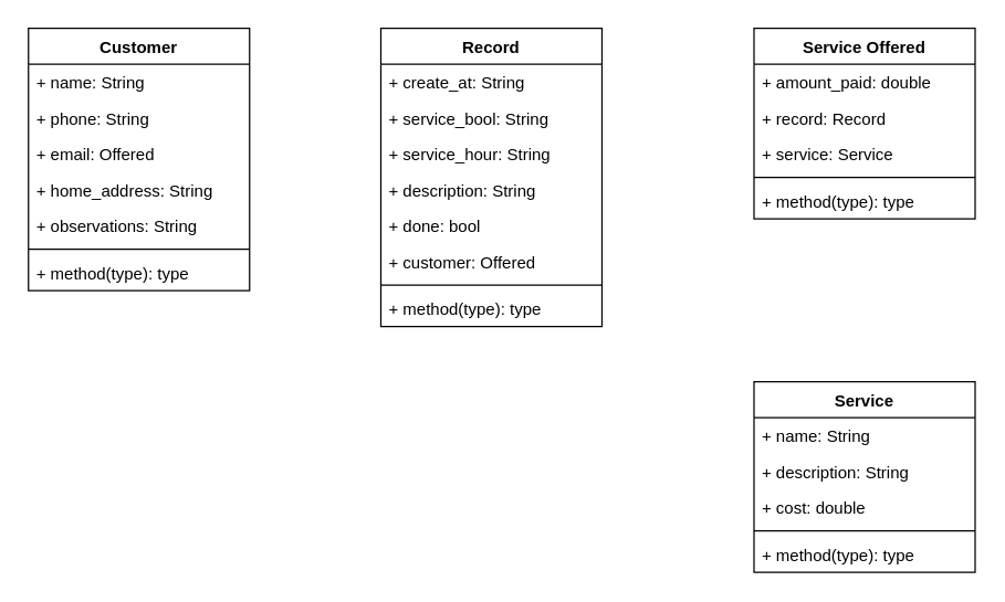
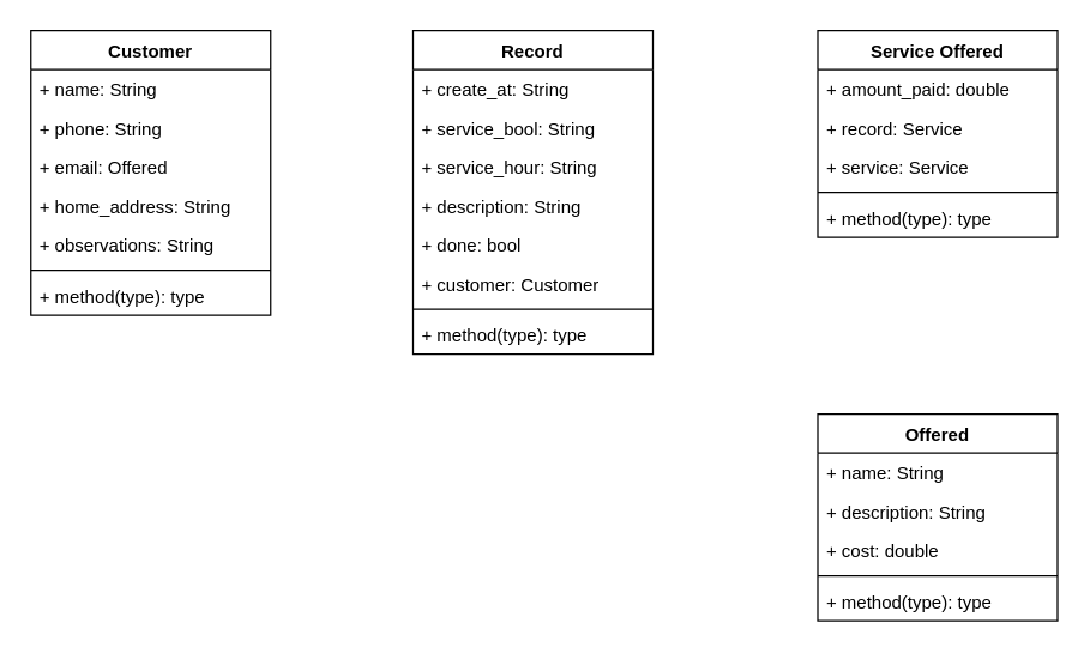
  <mxCell id="0" />
  <mxCell id="1" parent="0" />
  <mxCell id="2" value="Record" style="swimlane;fontStyle=1;align=center;verticalAlign=top;childLayout=stackLayout;horizontal=1;startSize=26;horizontalStack=0;resizeParent=1;resizeParentMax=0;resizeLast=0;collapsible=1;marginBottom=0;" vertex="1" parent="1"><mxGeometry x="275" y="20" width="160" height="216" as="geometry" /></mxCell>
  <mxCell id="3" value="+ create_at: String" style="text;strokeColor=none;fillColor=none;align=left;verticalAlign=top;spacingLeft=4;spacingRight=4;overflow=hidden;rotatable=0;points=[[0,0.5],[1,0.5]];portConstraint=eastwest;" vertex="1" parent="2"><mxGeometry y="26" width="160" height="26" as="geometry" /></mxCell>
  <mxCell id="4" value="+ service_bool: String" style="text;strokeColor=none;fillColor=none;align=left;verticalAlign=top;spacingLeft=4;spacingRight=4;overflow=hidden;rotatable=0;points=[[0,0.5],[1,0.5]];portConstraint=eastwest;" vertex="1" parent="2"><mxGeometry y="52" width="160" height="26" as="geometry" /></mxCell>
  <mxCell id="5" value="+ service_hour: String" style="text;strokeColor=none;fillColor=none;align=left;verticalAlign=top;spacingLeft=4;spacingRight=4;overflow=hidden;rotatable=0;points=[[0,0.5],[1,0.5]];portConstraint=eastwest;" vertex="1" parent="2"><mxGeometry y="78" width="160" height="26" as="geometry" /></mxCell>
  <mxCell id="6" value="+ description: String" style="text;strokeColor=none;fillColor=none;align=left;verticalAlign=top;spacingLeft=4;spacingRight=4;overflow=hidden;rotatable=0;points=[[0,0.5],[1,0.5]];portConstraint=eastwest;" vertex="1" parent="2"><mxGeometry y="104" width="160" height="26" as="geometry" /></mxCell>
  <mxCell id="7" value="+ done: bool" style="text;strokeColor=none;fillColor=none;align=left;verticalAlign=top;spacingLeft=4;spacingRight=4;overflow=hidden;rotatable=0;points=[[0,0.5],[1,0.5]];portConstraint=eastwest;" vertex="1" parent="2"><mxGeometry y="130" width="160" height="26" as="geometry" /></mxCell>
- <mxCell id="8" value="+ customer: Offered" style="text;strokeColor=none;fillColor=none;align=left;verticalAlign=top;spacingLeft=4;spacingRight=4;overflow=hidden;rotatable=0;points=[[0,0.5],[1,0.5]];portConstraint=eastwest;" vertex="1" parent="2"><mxGeometry y="156" width="160" height="26" as="geometry" /></mxCell>
+ <mxCell id="8" value="+ customer: Customer" style="text;strokeColor=none;fillColor=none;align=left;verticalAlign=top;spacingLeft=4;spacingRight=4;overflow=hidden;rotatable=0;points=[[0,0.5],[1,0.5]];portConstraint=eastwest;" vertex="1" parent="2"><mxGeometry y="156" width="160" height="26" as="geometry" /></mxCell>
  <mxCell id="9" value="" style="line;strokeWidth=1;fillColor=none;align=left;verticalAlign=middle;spacingTop=-1;spacingLeft=3;spacingRight=3;rotatable=0;labelPosition=right;points=[];portConstraint=eastwest;" vertex="1" parent="2"><mxGeometry y="182" width="160" height="8" as="geometry" /></mxCell>
  <mxCell id="10" value="+ method(type): type" style="text;strokeColor=none;fillColor=none;align=left;verticalAlign=top;spacingLeft=4;spacingRight=4;overflow=hidden;rotatable=0;points=[[0,0.5],[1,0.5]];portConstraint=eastwest;" vertex="1" parent="2"><mxGeometry y="190" width="160" height="26" as="geometry" /></mxCell>
  <mxCell id="11" value="Service Offered" style="swimlane;fontStyle=1;align=center;verticalAlign=top;childLayout=stackLayout;horizontal=1;startSize=26;horizontalStack=0;resizeParent=1;resizeParentMax=0;resizeLast=0;collapsible=1;marginBottom=0;rounded=0;" vertex="1" parent="1"><mxGeometry x="545" y="20" width="160" height="138" as="geometry" /></mxCell>
  <mxCell id="12" value="+ amount_paid: double" style="text;strokeColor=none;fillColor=none;align=left;verticalAlign=top;spacingLeft=4;spacingRight=4;overflow=hidden;rotatable=0;points=[[0,0.5],[1,0.5]];portConstraint=eastwest;" vertex="1" parent="11"><mxGeometry y="26" width="160" height="26" as="geometry" /></mxCell>
- <mxCell id="13" value="+ record: Record" style="text;strokeColor=none;fillColor=none;align=left;verticalAlign=top;spacingLeft=4;spacingRight=4;overflow=hidden;rotatable=0;points=[[0,0.5],[1,0.5]];portConstraint=eastwest;" vertex="1" parent="11"><mxGeometry y="52" width="160" height="26" as="geometry" /></mxCell>
+ <mxCell id="13" value="+ record: Service" style="text;strokeColor=none;fillColor=none;align=left;verticalAlign=top;spacingLeft=4;spacingRight=4;overflow=hidden;rotatable=0;points=[[0,0.5],[1,0.5]];portConstraint=eastwest;" vertex="1" parent="11"><mxGeometry y="52" width="160" height="26" as="geometry" /></mxCell>
  <mxCell id="14" value="+ service: Service" style="text;strokeColor=none;fillColor=none;align=left;verticalAlign=top;spacingLeft=4;spacingRight=4;overflow=hidden;rotatable=0;points=[[0,0.5],[1,0.5]];portConstraint=eastwest;" vertex="1" parent="11"><mxGeometry y="78" width="160" height="26" as="geometry" /></mxCell>
  <mxCell id="15" value="" style="line;strokeWidth=1;fillColor=none;align=left;verticalAlign=middle;spacingTop=-1;spacingLeft=3;spacingRight=3;rotatable=0;labelPosition=right;points=[];portConstraint=eastwest;" vertex="1" parent="11"><mxGeometry y="104" width="160" height="8" as="geometry" /></mxCell>
  <mxCell id="16" value="+ method(type): type" style="text;strokeColor=none;fillColor=none;align=left;verticalAlign=top;spacingLeft=4;spacingRight=4;overflow=hidden;rotatable=0;points=[[0,0.5],[1,0.5]];portConstraint=eastwest;" vertex="1" parent="11"><mxGeometry y="112" width="160" height="26" as="geometry" /></mxCell>
  <mxCell id="17" value="Customer" style="swimlane;fontStyle=1;align=center;verticalAlign=top;childLayout=stackLayout;horizontal=1;startSize=26;horizontalStack=0;resizeParent=1;resizeParentMax=0;resizeLast=0;collapsible=1;marginBottom=0;" vertex="1" parent="1"><mxGeometry x="20" y="20" width="160" height="190" as="geometry" /></mxCell>
  <mxCell id="18" value="+ name: String" style="text;strokeColor=none;fillColor=none;align=left;verticalAlign=top;spacingLeft=4;spacingRight=4;overflow=hidden;rotatable=0;points=[[0,0.5],[1,0.5]];portConstraint=eastwest;" vertex="1" parent="17"><mxGeometry y="26" width="160" height="26" as="geometry" /></mxCell>
  <mxCell id="19" value="+ phone: String" style="text;strokeColor=none;fillColor=none;align=left;verticalAlign=top;spacingLeft=4;spacingRight=4;overflow=hidden;rotatable=0;points=[[0,0.5],[1,0.5]];portConstraint=eastwest;" vertex="1" parent="17"><mxGeometry y="52" width="160" height="26" as="geometry" /></mxCell>
  <mxCell id="20" value="+ email: Offered" style="text;strokeColor=none;fillColor=none;align=left;verticalAlign=top;spacingLeft=4;spacingRight=4;overflow=hidden;rotatable=0;points=[[0,0.5],[1,0.5]];portConstraint=eastwest;" vertex="1" parent="17"><mxGeometry y="78" width="160" height="26" as="geometry" /></mxCell>
  <mxCell id="21" value="+ home_address: String" style="text;strokeColor=none;fillColor=none;align=left;verticalAlign=top;spacingLeft=4;spacingRight=4;overflow=hidden;rotatable=0;points=[[0,0.5],[1,0.5]];portConstraint=eastwest;" vertex="1" parent="17"><mxGeometry y="104" width="160" height="26" as="geometry" /></mxCell>
  <mxCell id="22" value="+ observations: String" style="text;strokeColor=none;fillColor=none;align=left;verticalAlign=top;spacingLeft=4;spacingRight=4;overflow=hidden;rotatable=0;points=[[0,0.5],[1,0.5]];portConstraint=eastwest;" vertex="1" parent="17"><mxGeometry y="130" width="160" height="26" as="geometry" /></mxCell>
  <mxCell id="23" value="" style="line;strokeWidth=1;fillColor=none;align=left;verticalAlign=middle;spacingTop=-1;spacingLeft=3;spacingRight=3;rotatable=0;labelPosition=right;points=[];portConstraint=eastwest;" vertex="1" parent="17"><mxGeometry y="156" width="160" height="8" as="geometry" /></mxCell>
  <mxCell id="24" value="+ method(type): type" style="text;strokeColor=none;fillColor=none;align=left;verticalAlign=top;spacingLeft=4;spacingRight=4;overflow=hidden;rotatable=0;points=[[0,0.5],[1,0.5]];portConstraint=eastwest;" vertex="1" parent="17"><mxGeometry y="164" width="160" height="26" as="geometry" /></mxCell>
- <mxCell id="25" value="Service" style="swimlane;fontStyle=1;align=center;verticalAlign=top;childLayout=stackLayout;horizontal=1;startSize=26;horizontalStack=0;resizeParent=1;resizeParentMax=0;resizeLast=0;collapsible=1;marginBottom=0;rounded=0;swimlaneLine=1;" vertex="1" parent="1"><mxGeometry x="545" y="276" width="160" height="138" as="geometry" /></mxCell>
+ <mxCell id="25" value="Offered" style="swimlane;fontStyle=1;align=center;verticalAlign=top;childLayout=stackLayout;horizontal=1;startSize=26;horizontalStack=0;resizeParent=1;resizeParentMax=0;resizeLast=0;collapsible=1;marginBottom=0;rounded=0;swimlaneLine=1;" vertex="1" parent="1"><mxGeometry x="545" y="276" width="160" height="138" as="geometry" /></mxCell>
  <mxCell id="26" value="+ name: String" style="text;strokeColor=none;fillColor=none;align=left;verticalAlign=top;spacingLeft=4;spacingRight=4;overflow=hidden;rotatable=0;points=[[0,0.5],[1,0.5]];portConstraint=eastwest;" vertex="1" parent="25"><mxGeometry y="26" width="160" height="26" as="geometry" /></mxCell>
  <mxCell id="27" value="+ description: String" style="text;strokeColor=none;fillColor=none;align=left;verticalAlign=top;spacingLeft=4;spacingRight=4;overflow=hidden;rotatable=0;points=[[0,0.5],[1,0.5]];portConstraint=eastwest;" vertex="1" parent="25"><mxGeometry y="52" width="160" height="26" as="geometry" /></mxCell>
  <mxCell id="28" value="+ cost: double" style="text;strokeColor=none;fillColor=none;align=left;verticalAlign=top;spacingLeft=4;spacingRight=4;overflow=hidden;rotatable=0;points=[[0,0.5],[1,0.5]];portConstraint=eastwest;" vertex="1" parent="25"><mxGeometry y="78" width="160" height="26" as="geometry" /></mxCell>
  <mxCell id="29" value="" style="line;strokeWidth=1;fillColor=none;align=left;verticalAlign=middle;spacingTop=-1;spacingLeft=3;spacingRight=3;rotatable=0;labelPosition=right;points=[];portConstraint=eastwest;" vertex="1" parent="25"><mxGeometry y="104" width="160" height="8" as="geometry" /></mxCell>
  <mxCell id="30" value="+ method(type): type" style="text;strokeColor=none;fillColor=none;align=left;verticalAlign=top;spacingLeft=4;spacingRight=4;overflow=hidden;rotatable=0;points=[[0,0.5],[1,0.5]];portConstraint=eastwest;" vertex="1" parent="25"><mxGeometry y="112" width="160" height="26" as="geometry" /></mxCell>
